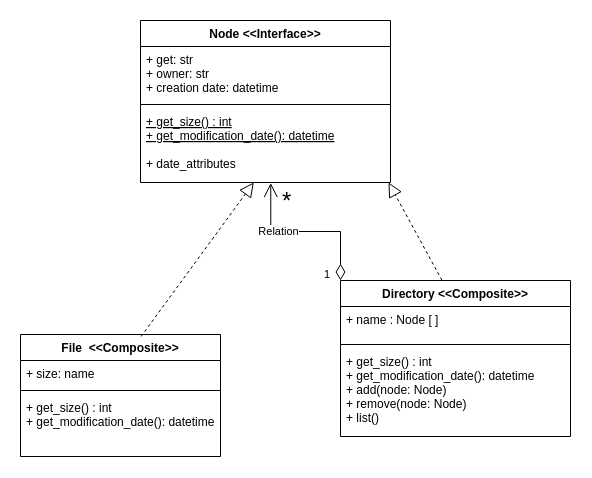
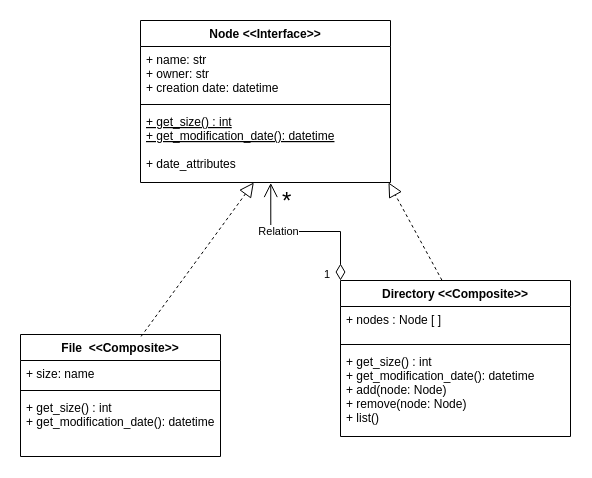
  <mxCell id="0" />
  <mxCell id="1" parent="0" />
  <mxCell id="2" value="Node &lt;&lt;Interface&gt;&gt;" style="swimlane;fontStyle=1;align=center;verticalAlign=top;childLayout=stackLayout;horizontal=1;startSize=26;horizontalStack=0;resizeParent=1;resizeParentMax=0;resizeLast=0;collapsible=1;marginBottom=0;" vertex="1" parent="1"><mxGeometry x="140" y="20" width="250" height="162" as="geometry" /></mxCell>
- <mxCell id="3" value="+ get: str&#10;+ owner: str&#10;+ creation date: datetime" style="text;strokeColor=none;fillColor=none;align=left;verticalAlign=top;spacingLeft=4;spacingRight=4;overflow=hidden;rotatable=0;points=[[0,0.5],[1,0.5]];portConstraint=eastwest;" vertex="1" parent="2"><mxGeometry y="26" width="250" height="54" as="geometry" /></mxCell>
+ <mxCell id="3" value="+ name: str&#10;+ owner: str&#10;+ creation date: datetime" style="text;strokeColor=none;fillColor=none;align=left;verticalAlign=top;spacingLeft=4;spacingRight=4;overflow=hidden;rotatable=0;points=[[0,0.5],[1,0.5]];portConstraint=eastwest;" vertex="1" parent="2"><mxGeometry y="26" width="250" height="54" as="geometry" /></mxCell>
  <mxCell id="4" value="" style="line;strokeWidth=1;fillColor=none;align=left;verticalAlign=middle;spacingTop=-1;spacingLeft=3;spacingRight=3;rotatable=0;labelPosition=right;points=[];portConstraint=eastwest;" vertex="1" parent="2"><mxGeometry y="80" width="250" height="8" as="geometry" /></mxCell>
  <mxCell id="5" value="+ get_size() : int&#10;+ get_modification_date(): datetime" style="text;strokeColor=none;fillColor=none;align=left;verticalAlign=top;spacingLeft=4;spacingRight=4;overflow=hidden;rotatable=0;points=[[0,0.5],[1,0.5]];portConstraint=eastwest;fontStyle=4" vertex="1" parent="2"><mxGeometry y="88" width="250" height="42" as="geometry" /></mxCell>
  <mxCell id="6" value="+ date_attributes" style="text;strokeColor=none;fillColor=none;align=left;verticalAlign=top;spacingLeft=4;spacingRight=4;overflow=hidden;rotatable=0;points=[[0,0.5],[1,0.5]];portConstraint=eastwest;fontStyle=0" vertex="1" parent="2"><mxGeometry y="130" width="250" height="32" as="geometry" /></mxCell>
  <mxCell id="7" value="File  &lt;&lt;Composite&gt;&gt;" style="swimlane;fontStyle=1;align=center;verticalAlign=top;childLayout=stackLayout;horizontal=1;startSize=26;horizontalStack=0;resizeParent=1;resizeParentMax=0;resizeLast=0;collapsible=1;marginBottom=0;" vertex="1" parent="1"><mxGeometry x="20" y="334" width="200" height="122" as="geometry" /></mxCell>
  <mxCell id="8" value="+ size: name" style="text;strokeColor=none;fillColor=none;align=left;verticalAlign=top;spacingLeft=4;spacingRight=4;overflow=hidden;rotatable=0;points=[[0,0.5],[1,0.5]];portConstraint=eastwest;" vertex="1" parent="7"><mxGeometry y="26" width="200" height="26" as="geometry" /></mxCell>
  <mxCell id="9" value="" style="line;strokeWidth=1;fillColor=none;align=left;verticalAlign=middle;spacingTop=-1;spacingLeft=3;spacingRight=3;rotatable=0;labelPosition=right;points=[];portConstraint=eastwest;" vertex="1" parent="7"><mxGeometry y="52" width="200" height="8" as="geometry" /></mxCell>
  <mxCell id="10" value="+ get_size() : int&#10;+ get_modification_date(): datetime" style="text;strokeColor=none;fillColor=none;align=left;verticalAlign=top;spacingLeft=4;spacingRight=4;overflow=hidden;rotatable=0;points=[[0,0.5],[1,0.5]];portConstraint=eastwest;fontStyle=0" vertex="1" parent="7"><mxGeometry y="60" width="200" height="62" as="geometry" /></mxCell>
  <mxCell id="11" value="Directory &lt;&lt;Composite&gt;&gt;" style="swimlane;fontStyle=1;align=center;verticalAlign=top;childLayout=stackLayout;horizontal=1;startSize=26;horizontalStack=0;resizeParent=1;resizeParentMax=0;resizeLast=0;collapsible=1;marginBottom=0;" vertex="1" parent="1"><mxGeometry x="340" y="280" width="230" height="156" as="geometry" /></mxCell>
- <mxCell id="12" value="+ name : Node [ ]" style="text;strokeColor=none;fillColor=none;align=left;verticalAlign=top;spacingLeft=4;spacingRight=4;overflow=hidden;rotatable=0;points=[[0,0.5],[1,0.5]];portConstraint=eastwest;" vertex="1" parent="11"><mxGeometry y="26" width="230" height="34" as="geometry" /></mxCell>
+ <mxCell id="12" value="+ nodes : Node [ ]" style="text;strokeColor=none;fillColor=none;align=left;verticalAlign=top;spacingLeft=4;spacingRight=4;overflow=hidden;rotatable=0;points=[[0,0.5],[1,0.5]];portConstraint=eastwest;" vertex="1" parent="11"><mxGeometry y="26" width="230" height="34" as="geometry" /></mxCell>
  <mxCell id="13" value="" style="line;strokeWidth=1;fillColor=none;align=left;verticalAlign=middle;spacingTop=-1;spacingLeft=3;spacingRight=3;rotatable=0;labelPosition=right;points=[];portConstraint=eastwest;" vertex="1" parent="11"><mxGeometry y="60" width="230" height="8" as="geometry" /></mxCell>
  <mxCell id="14" value="+ get_size() : int&#10;+ get_modification_date(): datetime&#10;+ add(node: Node)&#10;+ remove(node: Node)&#10;+ list()" style="text;strokeColor=none;fillColor=none;align=left;verticalAlign=top;spacingLeft=4;spacingRight=4;overflow=hidden;rotatable=0;points=[[0,0.5],[1,0.5]];portConstraint=eastwest;fontStyle=0" vertex="1" parent="11"><mxGeometry y="68" width="230" height="88" as="geometry" /></mxCell>
  <mxCell id="15" value="Relation" style="endArrow=open;html=1;endSize=12;startArrow=diamondThin;startSize=14;startFill=0;edgeStyle=orthogonalEdgeStyle;rounded=0;elbow=vertical;exitX=0;exitY=0;exitDx=0;exitDy=0;entryX=0.521;entryY=1.016;entryDx=0;entryDy=0;entryPerimeter=0;" edge="1" parent="1" source="11" target="6"><mxGeometry x="0.333" relative="1" as="geometry"><mxPoint x="330.69" y="286.79" as="sourcePoint" /><mxPoint x="260" y="240" as="targetPoint" /><mxPoint as="offset" /></mxGeometry></mxCell>
  <mxCell id="16" value="&lt;font style=&quot;font-size: 24px;&quot;&gt;*&lt;/font&gt;" style="edgeLabel;resizable=0;html=1;align=left;verticalAlign=top;" connectable="0" vertex="1" parent="15"><mxGeometry x="-1" relative="1" as="geometry"><mxPoint x="-60" y="-100" as="offset" /></mxGeometry></mxCell>
  <mxCell id="17" value="1" style="edgeLabel;resizable=0;html=1;align=right;verticalAlign=top;" connectable="0" vertex="1" parent="15"><mxGeometry x="1" relative="1" as="geometry"><mxPoint x="60" y="78" as="offset" /></mxGeometry></mxCell>
  <mxCell id="18" value="" style="endArrow=block;dashed=1;endFill=0;endSize=12;html=1;rounded=0;fontSize=24;elbow=vertical;exitX=0.603;exitY=0.016;exitDx=0;exitDy=0;exitPerimeter=0;" edge="1" parent="1" source="7" target="6"><mxGeometry width="160" relative="1" as="geometry"><mxPoint x="30" y="270" as="sourcePoint" /><mxPoint x="190" y="270" as="targetPoint" /></mxGeometry></mxCell>
  <mxCell id="19" value="" style="endArrow=block;dashed=1;endFill=0;endSize=12;html=1;rounded=0;fontSize=24;elbow=vertical;entryX=0.992;entryY=0.997;entryDx=0;entryDy=0;entryPerimeter=0;exitX=0.441;exitY=-0.002;exitDx=0;exitDy=0;exitPerimeter=0;" edge="1" parent="1" source="11" target="6"><mxGeometry width="160" relative="1" as="geometry"><mxPoint x="390" y="240" as="sourcePoint" /><mxPoint x="550" y="240" as="targetPoint" /></mxGeometry></mxCell>
